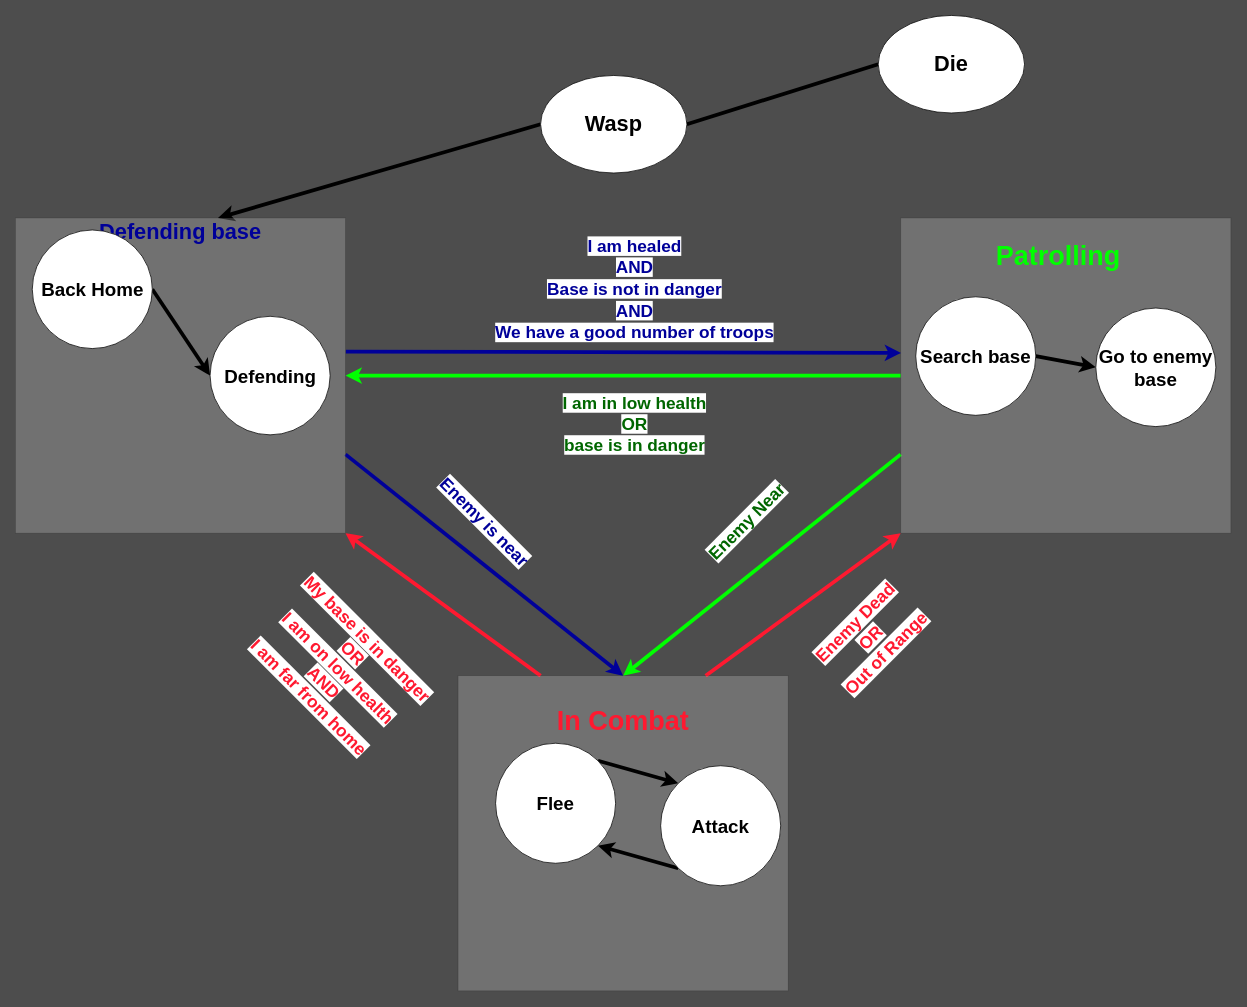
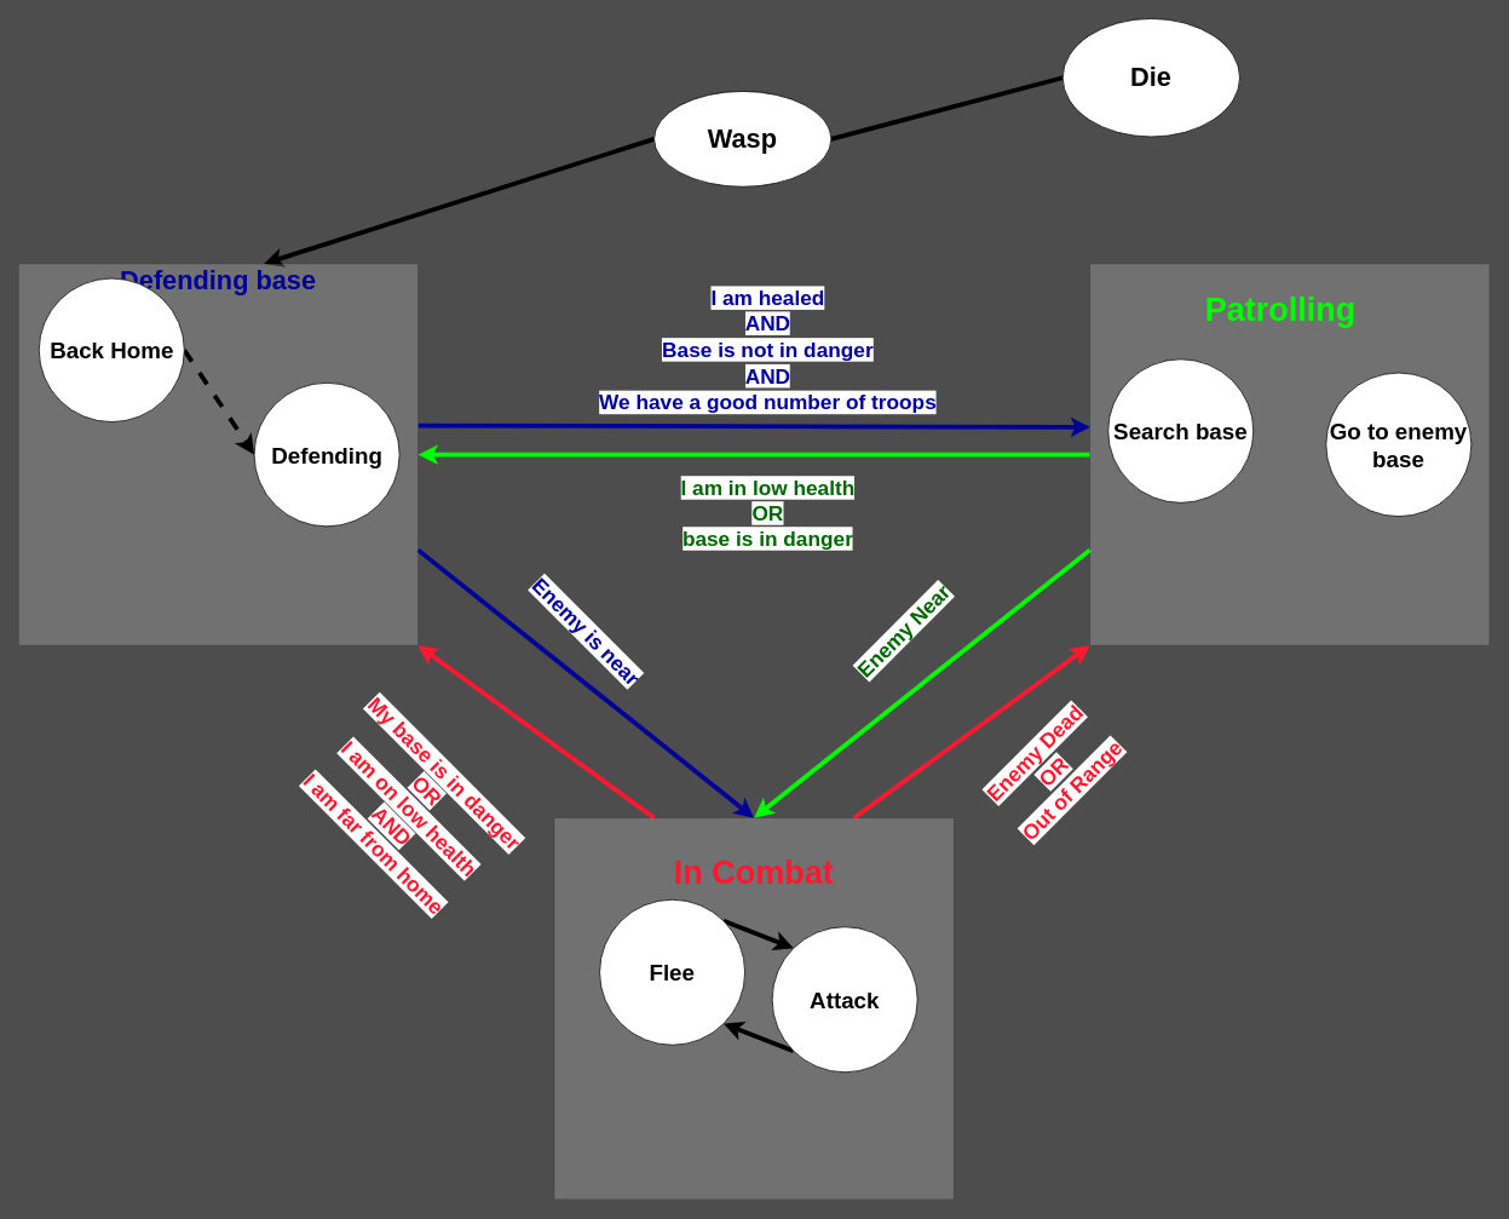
  <mxCell id="0" />
  <mxCell id="1" parent="0" />
  <mxCell id="2" style="edgeStyle=none;rounded=0;orthogonalLoop=1;jettySize=auto;html=1;exitX=0;exitY=0.5;exitDx=0;exitDy=0;strokeWidth=5;entryX=1;entryY=0.5;entryDx=0;entryDy=0;strokeColor=#00FF00;" edge="1" parent="1" source="16" target="12"><mxGeometry relative="1" as="geometry"><mxPoint x="510" y="500" as="targetPoint" /><mxPoint x="1000" y="500" as="sourcePoint" /></mxGeometry></mxCell>
  <mxCell id="3" style="edgeStyle=none;rounded=0;orthogonalLoop=1;jettySize=auto;html=1;exitX=0;exitY=0.75;exitDx=0;exitDy=0;entryX=0.5;entryY=0;entryDx=0;entryDy=0;strokeWidth=5;strokeColor=#00FF00;" edge="1" parent="1" source="16" target="23"><mxGeometry relative="1" as="geometry"><mxPoint x="1000" y="605" as="sourcePoint" /><mxPoint x="757.5" y="830" as="targetPoint" /></mxGeometry></mxCell>
  <mxCell id="4" style="rounded=0;orthogonalLoop=1;jettySize=auto;html=1;exitX=1;exitY=0.5;exitDx=0;exitDy=0;entryX=0;entryY=0.5;entryDx=0;entryDy=0;strokeWidth=5;endArrow=none;" edge="1" parent="1" source="6" target="7"><mxGeometry relative="1" as="geometry" /></mxCell>
  <mxCell id="5" style="edgeStyle=none;rounded=0;orthogonalLoop=1;jettySize=auto;html=1;exitX=0;exitY=0.5;exitDx=0;exitDy=0;entryX=0.5;entryY=0;entryDx=0;entryDy=0;strokeWidth=5;" edge="1" parent="1" source="6"><mxGeometry relative="1" as="geometry"><mxPoint x="290" y="290" as="targetPoint" /></mxGeometry></mxCell>
- <mxCell id="6" value="&lt;font style=&quot;font-size: 29px&quot;&gt;&lt;b&gt;Wasp&lt;br&gt;&lt;/b&gt;&lt;/font&gt;" style="ellipse;whiteSpace=wrap;html=1;" vertex="1" parent="1"><mxGeometry x="720" y="100" width="195" height="130" as="geometry" /></mxCell>
+ <mxCell id="6" value="&lt;font style=&quot;font-size: 29px&quot;&gt;&lt;b&gt;Wasp&lt;br&gt;&lt;/b&gt;&lt;/font&gt;" style="ellipse;whiteSpace=wrap;html=1;" vertex="1" parent="1"><mxGeometry x="720" y="100" width="195" height="105" as="geometry" /></mxCell>
  <mxCell id="7" value="&lt;font style=&quot;font-size: 29px&quot;&gt;&lt;b&gt;Die&lt;br&gt;&lt;/b&gt;&lt;/font&gt;" style="ellipse;whiteSpace=wrap;html=1;" vertex="1" parent="1"><mxGeometry x="1170" y="20" width="195" height="130" as="geometry" /></mxCell>
  <mxCell id="8" style="edgeStyle=none;rounded=0;orthogonalLoop=1;jettySize=auto;html=1;exitX=1.001;exitY=0.424;exitDx=0;exitDy=0;strokeWidth=5;exitPerimeter=0;entryX=0.001;entryY=0.428;entryDx=0;entryDy=0;entryPerimeter=0;strokeColor=#000099;" edge="1" parent="1" source="12" target="16"><mxGeometry relative="1" as="geometry"><mxPoint x="999.12" y="470.18" as="targetPoint" /><mxPoint x="510" y="469.76" as="sourcePoint" /></mxGeometry></mxCell>
  <mxCell id="9" value="&lt;p style=&quot;line-height: 105%&quot;&gt;&lt;/p&gt;&lt;h1&gt;&lt;/h1&gt;&lt;h1&gt;&lt;span style=&quot;font-size: 23px ; background-color: rgb(255 , 255 , 255)&quot;&gt;&lt;font color=&quot;#006600&quot;&gt;Enemy Near&lt;/font&gt;&lt;/span&gt;&lt;/h1&gt;&lt;p&gt;&lt;/p&gt;" style="text;html=1;align=center;verticalAlign=middle;resizable=0;points=[];autosize=1;rotation=-45;shadow=0;" vertex="1" parent="1"><mxGeometry x="920" y="670" width="150" height="50" as="geometry" /></mxCell>
  <mxCell id="10" value="&lt;p style=&quot;line-height: 105%&quot;&gt;&lt;/p&gt;&lt;h1&gt;&lt;/h1&gt;&lt;h1&gt;&lt;span style=&quot;font-size: 23px ; background-color: rgb(255 , 255 , 255)&quot;&gt;&lt;font color=&quot;#ff1930&quot;&gt;Enemy Dead&lt;br&gt;OR&lt;br&gt;Out of Range&lt;/font&gt;&lt;/span&gt;&lt;/h1&gt;&lt;p&gt;&lt;/p&gt;" style="text;html=1;align=center;verticalAlign=middle;resizable=0;points=[];autosize=1;rotation=-45;shadow=0;" vertex="1" parent="1"><mxGeometry x="1080" y="810" width="160" height="80" as="geometry" /></mxCell>
  <mxCell id="11" style="edgeStyle=none;rounded=0;orthogonalLoop=1;jettySize=auto;html=1;exitX=1;exitY=0.75;exitDx=0;exitDy=0;entryX=0.5;entryY=0;entryDx=0;entryDy=0;strokeWidth=5;strokeColor=#000099;" edge="1" parent="1" source="12" target="23"><mxGeometry relative="1" as="geometry" /></mxCell>
  <mxCell id="12" value="&lt;font style=&quot;font-size: 29px&quot;&gt;&lt;b&gt;&lt;font color=&quot;#000099&quot;&gt;Defending base&lt;br&gt;&lt;/font&gt;&lt;br&gt;&lt;br&gt;&lt;br&gt;&lt;br&gt;&lt;br&gt;&lt;br&gt;&lt;br&gt;&lt;br&gt;&lt;br&gt;&lt;br&gt;&lt;br&gt;&lt;/b&gt;&lt;/font&gt;" style="rounded=0;whiteSpace=wrap;html=1;align=center;opacity=20;" vertex="1" parent="1"><mxGeometry x="20" y="290" width="440" height="420" as="geometry" /></mxCell>
- <mxCell id="13" style="edgeStyle=none;rounded=0;orthogonalLoop=1;jettySize=auto;html=1;exitX=1;exitY=0.5;exitDx=0;exitDy=0;entryX=0;entryY=0.5;entryDx=0;entryDy=0;strokeWidth=5;" edge="1" parent="1" source="14" target="15"><mxGeometry relative="1" as="geometry" /></mxCell>
+ <mxCell id="13" style="edgeStyle=none;rounded=0;orthogonalLoop=1;jettySize=auto;html=1;exitX=1;exitY=0.5;exitDx=0;exitDy=0;entryX=0;entryY=0.5;entryDx=0;entryDy=0;strokeWidth=5;dashed=1;" edge="1" parent="1" source="14" target="15"><mxGeometry relative="1" as="geometry" /></mxCell>
  <mxCell id="14" value="&lt;font style=&quot;font-size: 25px&quot;&gt;&lt;b&gt;Back Home&lt;br&gt;&lt;/b&gt;&lt;/font&gt;" style="ellipse;whiteSpace=wrap;html=1;" vertex="1" parent="1"><mxGeometry x="42.5" y="306" width="160" height="158" as="geometry" /></mxCell>
  <mxCell id="15" value="&lt;font style=&quot;font-size: 25px&quot;&gt;&lt;b&gt;Defending&lt;br&gt;&lt;/b&gt;&lt;/font&gt;" style="ellipse;whiteSpace=wrap;html=1;" vertex="1" parent="1"><mxGeometry x="279.5" y="421" width="160" height="158" as="geometry" /></mxCell>
  <mxCell id="16" value="&lt;font style=&quot;font-size: 29px&quot;&gt;&lt;b&gt;&lt;br&gt;&lt;/b&gt;&lt;/font&gt;" style="rounded=0;whiteSpace=wrap;html=1;align=center;opacity=20;" vertex="1" parent="1"><mxGeometry x="1200" y="290" width="440" height="420" as="geometry" /></mxCell>
  <mxCell id="17" value="&lt;font style=&quot;font-size: 36px&quot;&gt;&lt;b&gt;&lt;font color=&quot;#00ff00&quot;&gt;Patrolling&lt;/font&gt;&lt;br&gt;&lt;/b&gt;&lt;/font&gt;" style="text;html=1;strokeColor=none;fillColor=none;align=center;verticalAlign=middle;whiteSpace=wrap;rounded=0;" vertex="1" parent="1"><mxGeometry x="1390" y="330" width="40" height="20" as="geometry" /></mxCell>
- <mxCell id="18" style="edgeStyle=none;rounded=0;orthogonalLoop=1;jettySize=auto;html=1;exitX=1;exitY=0.5;exitDx=0;exitDy=0;entryX=0;entryY=0.5;entryDx=0;entryDy=0;strokeWidth=5;" edge="1" parent="1" source="19" target="20"><mxGeometry relative="1" as="geometry" /></mxCell>
  <mxCell id="19" value="&lt;font style=&quot;font-size: 25px&quot;&gt;&lt;b&gt;Search base&lt;br&gt;&lt;/b&gt;&lt;/font&gt;" style="ellipse;whiteSpace=wrap;html=1;" vertex="1" parent="1"><mxGeometry x="1220" y="395" width="160" height="158" as="geometry" /></mxCell>
  <mxCell id="20" value="&lt;font style=&quot;font-size: 25px&quot;&gt;&lt;b&gt;Go to enemy base&lt;br&gt;&lt;/b&gt;&lt;/font&gt;" style="ellipse;whiteSpace=wrap;html=1;" vertex="1" parent="1"><mxGeometry x="1460" y="410" width="160" height="158" as="geometry" /></mxCell>
  <mxCell id="21" style="edgeStyle=none;rounded=0;orthogonalLoop=1;jettySize=auto;html=1;exitX=0.75;exitY=0;exitDx=0;exitDy=0;entryX=0;entryY=1;entryDx=0;entryDy=0;strokeWidth=5;strokeColor=#FF1930;" edge="1" parent="1" source="23" target="16"><mxGeometry relative="1" as="geometry" /></mxCell>
  <mxCell id="22" style="edgeStyle=none;rounded=0;orthogonalLoop=1;jettySize=auto;html=1;exitX=0.25;exitY=0;exitDx=0;exitDy=0;entryX=1;entryY=1;entryDx=0;entryDy=0;strokeWidth=5;strokeColor=#FF1930;" edge="1" parent="1" source="23" target="12"><mxGeometry relative="1" as="geometry" /></mxCell>
  <mxCell id="23" value="&lt;font style=&quot;font-size: 29px&quot;&gt;&lt;b&gt;&lt;br&gt;&lt;/b&gt;&lt;/font&gt;" style="rounded=0;whiteSpace=wrap;html=1;align=center;opacity=20;" vertex="1" parent="1"><mxGeometry x="610" y="900" width="440" height="420" as="geometry" /></mxCell>
  <mxCell id="24" value="&lt;font style=&quot;font-size: 36px&quot; color=&quot;#ff1930&quot;&gt;&lt;b&gt;In Combat&lt;/b&gt;&lt;/font&gt;" style="text;html=1;strokeColor=none;fillColor=none;align=center;verticalAlign=middle;whiteSpace=wrap;rounded=0;" vertex="1" parent="1"><mxGeometry x="710" y="950" width="240" height="20" as="geometry" /></mxCell>
  <mxCell id="25" style="edgeStyle=none;rounded=0;orthogonalLoop=1;jettySize=auto;html=1;exitX=1;exitY=0;exitDx=0;exitDy=0;entryX=0;entryY=0;entryDx=0;entryDy=0;strokeColor=#000000;strokeWidth=5;" edge="1" parent="1" source="26" target="28"><mxGeometry relative="1" as="geometry" /></mxCell>
  <mxCell id="26" value="&lt;font style=&quot;font-size: 25px&quot;&gt;&lt;b&gt;Flee&lt;br&gt;&lt;/b&gt;&lt;/font&gt;" style="ellipse;whiteSpace=wrap;html=1;" vertex="1" parent="1"><mxGeometry x="660" y="990" width="160" height="160" as="geometry" /></mxCell>
  <mxCell id="27" style="edgeStyle=none;rounded=0;orthogonalLoop=1;jettySize=auto;html=1;exitX=0;exitY=1;exitDx=0;exitDy=0;entryX=1;entryY=1;entryDx=0;entryDy=0;strokeColor=#000000;strokeWidth=5;" edge="1" parent="1" source="28" target="26"><mxGeometry relative="1" as="geometry" /></mxCell>
- <mxCell id="28" value="&lt;font style=&quot;font-size: 25px&quot;&gt;&lt;b&gt;Attack&lt;br&gt;&lt;/b&gt;&lt;/font&gt;" style="ellipse;whiteSpace=wrap;html=1;" vertex="1" parent="1"><mxGeometry x="880" y="1020" width="160" height="160" as="geometry" /></mxCell>
+ <mxCell id="28" value="&lt;font style=&quot;font-size: 25px&quot;&gt;&lt;b&gt;Attack&lt;br&gt;&lt;/b&gt;&lt;/font&gt;" style="ellipse;whiteSpace=wrap;html=1;" vertex="1" parent="1"><mxGeometry x="850" y="1020" width="160" height="160" as="geometry" /></mxCell>
  <mxCell id="29" value="&lt;p style=&quot;line-height: 105%&quot;&gt;&lt;/p&gt;&lt;h1&gt;&lt;/h1&gt;&lt;h1&gt;&lt;span style=&quot;font-size: 23px ; background-color: rgb(255 , 255 , 255)&quot;&gt;&lt;font color=&quot;#000099&quot;&gt;I am healed&lt;br&gt;AND&lt;br&gt;Base is not in danger&lt;br&gt;AND&lt;br&gt;We have a good number of troops&lt;/font&gt;&lt;/span&gt;&lt;/h1&gt;&lt;p&gt;&lt;/p&gt;" style="text;html=1;align=center;verticalAlign=middle;resizable=0;points=[];autosize=1;rotation=0;shadow=0;" vertex="1" parent="1"><mxGeometry x="650" y="330" width="390" height="110" as="geometry" /></mxCell>
  <mxCell id="30" value="&lt;p style=&quot;line-height: 120%&quot;&gt;&lt;/p&gt;&lt;h1&gt;&lt;/h1&gt;&lt;h1 style=&quot;font-size: 23px&quot;&gt;&lt;font color=&quot;#006600&quot; style=&quot;font-size: 23px ; background-color: rgb(255 , 255 , 255)&quot;&gt;I am in low health&lt;br&gt;&lt;/font&gt;&lt;font color=&quot;#006600&quot; style=&quot;background-color: rgb(255 , 255 , 255)&quot;&gt;OR&lt;/font&gt;&lt;span style=&quot;background-color: rgb(248 , 249 , 250)&quot;&gt;&lt;br&gt;&lt;/span&gt;&lt;b style=&quot;color: rgb(0 , 102 , 0) ; background-color: rgb(255 , 255 , 255)&quot;&gt;base is in danger&lt;/b&gt;&lt;/h1&gt;&lt;p&gt;&lt;/p&gt;" style="text;html=1;align=center;verticalAlign=middle;resizable=0;points=[];autosize=1;rotation=0;shadow=0;" vertex="1" parent="1"><mxGeometry x="740" y="525" width="210" height="80" as="geometry" /></mxCell>
  <mxCell id="31" value="&lt;p style=&quot;line-height: 105%&quot;&gt;&lt;/p&gt;&lt;h1&gt;&lt;/h1&gt;&lt;h1&gt;&lt;font color=&quot;#000099&quot;&gt;&lt;span style=&quot;font-size: 23px ; background-color: rgb(255 , 255 , 255)&quot;&gt;Enemy is near&lt;/span&gt;&lt;/font&gt;&lt;/h1&gt;&lt;p&gt;&lt;/p&gt;" style="text;html=1;align=center;verticalAlign=middle;resizable=0;points=[];autosize=1;rotation=45;shadow=0;" vertex="1" parent="1"><mxGeometry x="560" y="670" width="170" height="50" as="geometry" /></mxCell>
  <mxCell id="32" value="&lt;font style=&quot;font-size: 23px&quot; color=&quot;#ff1930&quot;&gt;&lt;b style=&quot;background-color: rgb(255 , 255 , 255)&quot;&gt;My base is in danger&lt;br&gt;OR&lt;br&gt;I am on low health&lt;br&gt;AND&lt;br&gt;I am far from home&lt;br&gt;&lt;/b&gt;&lt;/font&gt;" style="text;html=1;align=center;verticalAlign=middle;resizable=0;points=[];autosize=1;rotation=45;" vertex="1" parent="1"><mxGeometry x="330" y="840" width="240" height="100" as="geometry" /></mxCell>
